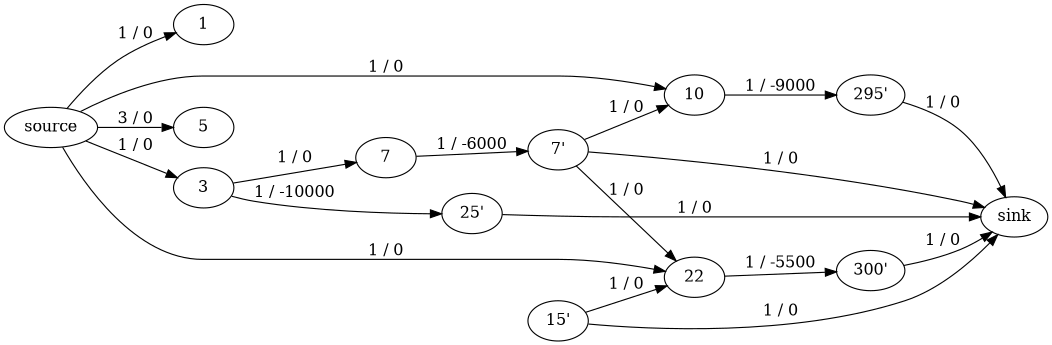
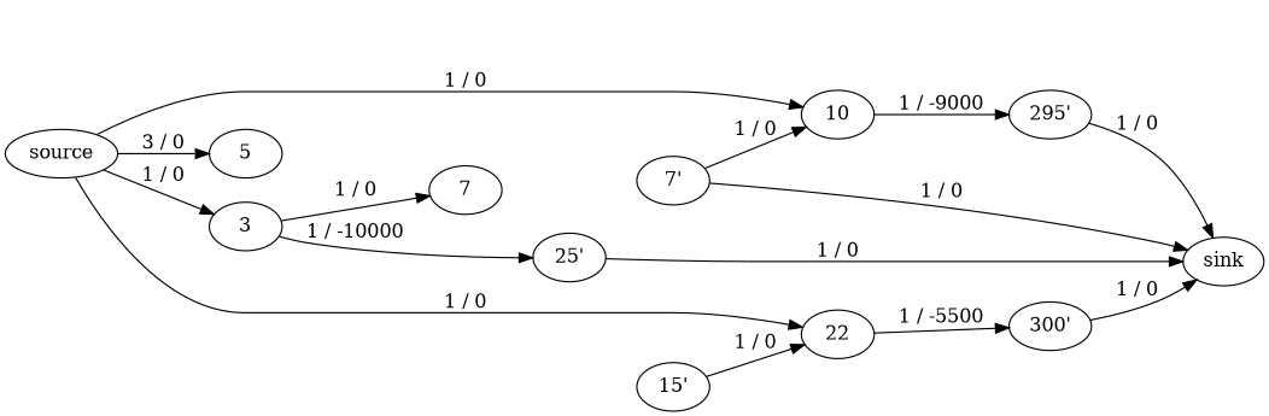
  digraph {
    rankdir=LR
    source
-   1
    3
    5
    22
    10
    7
    "25'"
    "300'"
    "7'"
    "295'"
    sink
    "15'"
-   source -> 1 [label="1 / 0"]
    source -> 3 [label="1 / 0"]
    source -> 5 [label="3 / 0"]
    source -> 22 [label="1 / 0"]
    source -> 10 [label="1 / 0"]
    3 -> 7 [label="1 / 0"]
    3 -> "25'" [label="1 / -10000"]
    22 -> "300'" [label="1 / -5500"]
    10 -> "295'" [label="1 / -9000"]
-   7 -> "7'" [label="1 / -6000"]
    "25'" -> sink [label="1 / 0"]
    "300'" -> sink [label="1 / 0"]
-   "7'" -> 22 [label="1 / 0"]
    "7'" -> 10 [label="1 / 0"]
    "7'" -> sink [label="1 / 0"]
    "295'" -> sink [label="1 / 0"]
    "15'" -> 22 [label="1 / 0"]
-   "15'" -> sink [label="1 / 0"]
  }
